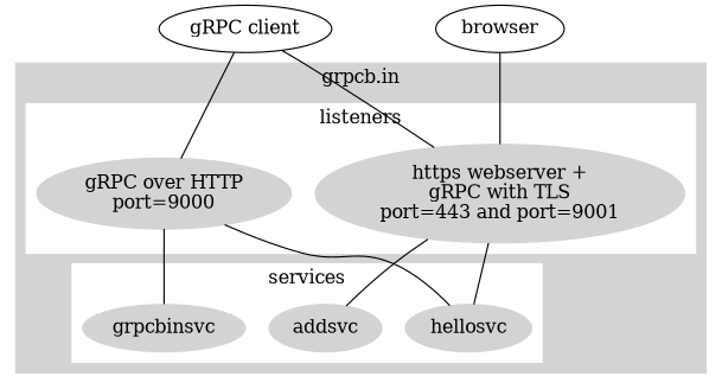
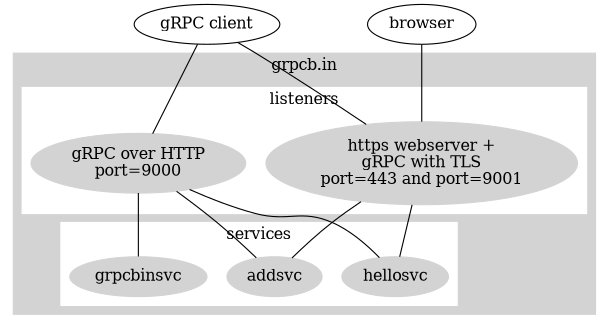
  graph {
    rankdir=TB
    node [color=lightgrey style=filled]
    n1 [label="gRPC over HTTP\nport=9000"]
    n2 [label="https webserver +\ngRPC with TLS\nport=443 and port=9001"]
    hellosvc
    addsvc
    grpcbinsvc
    n6 [label="gRPC client" color="" style=""]
    browser [color="" style=""]
    subgraph cluster_1 {
      color=lightgrey
      label="grpcb.in"
      style=filled
      subgraph cluster_2 {
        color=white
        label=listeners
        style=filled
        n1
        n2
      }
      subgraph cluster_3 {
        color=white
        label=services
        style=filled
        hellosvc
        addsvc
        grpcbinsvc
      }
    }
    n1 -- hellosvc
+   n1 -- addsvc
    n1 -- grpcbinsvc
    n2 -- hellosvc
    n2 -- addsvc
    n6 -- n1
    n6 -- n2
    browser -- n2
  }
